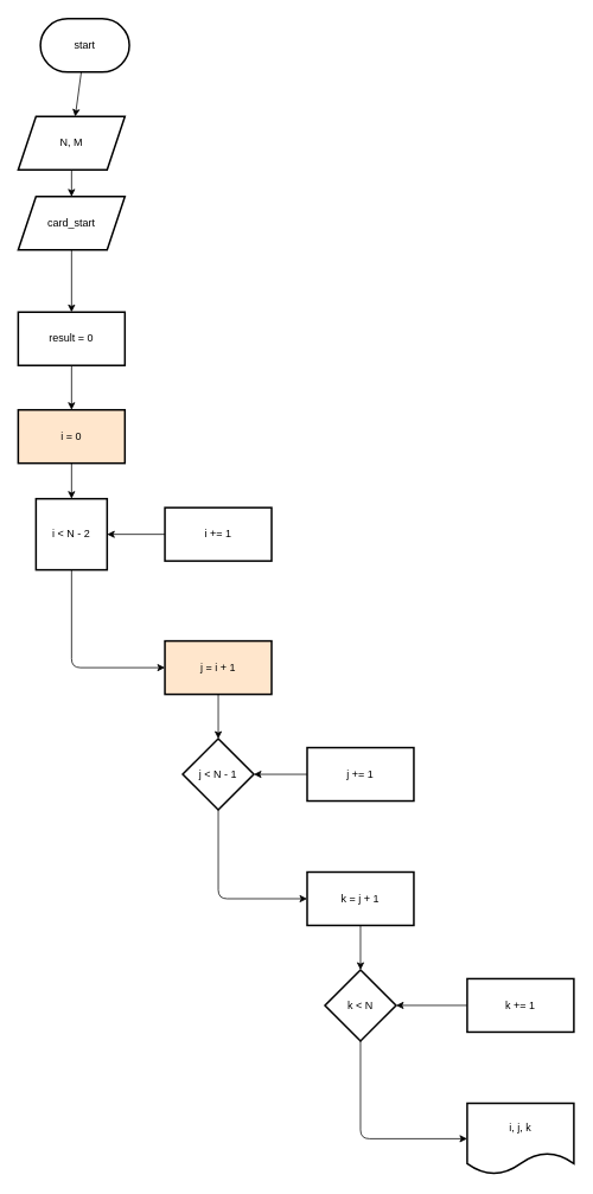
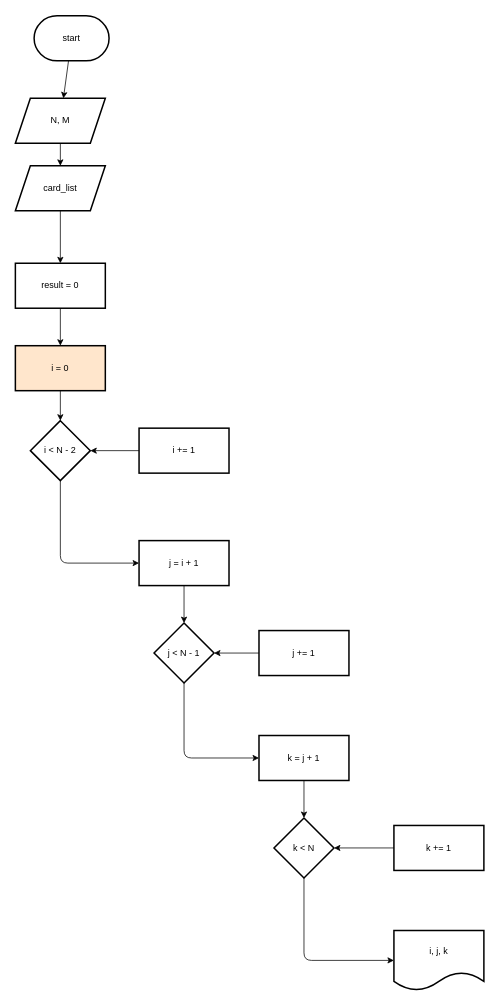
  <mxCell id="0" />
  <mxCell id="1" parent="0" />
  <mxCell id="2" value="" style="edgeStyle=none;html=1;" parent="1" source="3" target="5" edge="1"><mxGeometry relative="1" as="geometry" /></mxCell>
  <mxCell id="3" value="start" style="strokeWidth=2;html=1;shape=mxgraph.flowchart.terminator;whiteSpace=wrap;" parent="1" vertex="1"><mxGeometry x="45" y="20" width="100" height="60" as="geometry" /></mxCell>
  <mxCell id="4" value="" style="edgeStyle=none;html=1;" parent="1" source="5" target="7" edge="1"><mxGeometry relative="1" as="geometry" /></mxCell>
  <mxCell id="5" value="N, M" style="shape=parallelogram;perimeter=parallelogramPerimeter;whiteSpace=wrap;html=1;fixedSize=1;strokeWidth=2;" parent="1" vertex="1"><mxGeometry x="20" y="130" width="120" height="60" as="geometry" /></mxCell>
  <mxCell id="6" value="" style="edgeStyle=none;html=1;" parent="1" source="7" target="9" edge="1"><mxGeometry relative="1" as="geometry" /></mxCell>
- <mxCell id="7" value="card_start" style="shape=parallelogram;perimeter=parallelogramPerimeter;whiteSpace=wrap;html=1;fixedSize=1;strokeWidth=2;" parent="1" vertex="1"><mxGeometry x="20" y="220" width="120" height="60" as="geometry" /></mxCell>
+ <mxCell id="7" value="card_list" style="shape=parallelogram;perimeter=parallelogramPerimeter;whiteSpace=wrap;html=1;fixedSize=1;strokeWidth=2;" parent="1" vertex="1"><mxGeometry x="20" y="220" width="120" height="60" as="geometry" /></mxCell>
  <mxCell id="8" value="" style="edgeStyle=none;html=1;" edge="1" parent="1" source="9" target="11"><mxGeometry relative="1" as="geometry" /></mxCell>
  <mxCell id="9" value="result = 0" style="whiteSpace=wrap;html=1;strokeWidth=2;" parent="1" vertex="1"><mxGeometry x="20" y="350" width="120" height="60" as="geometry" /></mxCell>
  <mxCell id="10" value="" style="edgeStyle=none;html=1;" edge="1" parent="1" source="11" target="13"><mxGeometry relative="1" as="geometry" /></mxCell>
  <mxCell id="11" value="i = 0" style="whiteSpace=wrap;html=1;strokeWidth=2;fillColor=#ffe6cc;" vertex="1" parent="1"><mxGeometry x="20" y="460" width="120" height="60" as="geometry" /></mxCell>
  <mxCell id="12" value="" style="edgeStyle=none;html=1;" edge="1" parent="1" source="13" target="17"><mxGeometry relative="1" as="geometry"><Array as="points"><mxPoint x="80" y="750" /></Array></mxGeometry></mxCell>
- <mxCell id="13" value="i &amp;lt; N - 2" style="whiteSpace=wrap;html=1;strokeWidth=2;rounded=0;" vertex="1" parent="1"><mxGeometry x="40" y="560" width="80" height="80" as="geometry" /></mxCell>
+ <mxCell id="13" value="i &amp;lt; N - 2" style="rhombus;whiteSpace=wrap;html=1;strokeWidth=2;" vertex="1" parent="1"><mxGeometry x="40" y="560" width="80" height="80" as="geometry" /></mxCell>
  <mxCell id="14" value="" style="edgeStyle=none;html=1;" edge="1" parent="1" source="15" target="13"><mxGeometry relative="1" as="geometry" /></mxCell>
  <mxCell id="15" value="i += 1" style="whiteSpace=wrap;html=1;strokeWidth=2;" vertex="1" parent="1"><mxGeometry x="185" y="570" width="120" height="60" as="geometry" /></mxCell>
  <mxCell id="16" value="" style="edgeStyle=none;html=1;" edge="1" parent="1" source="17" target="19"><mxGeometry relative="1" as="geometry" /></mxCell>
- <mxCell id="17" value="j = i + 1" style="whiteSpace=wrap;html=1;strokeWidth=2;fillColor=#ffe6cc;" vertex="1" parent="1"><mxGeometry x="185" y="720" width="120" height="60" as="geometry" /></mxCell>
+ <mxCell id="17" value="j = i + 1" style="whiteSpace=wrap;html=1;strokeWidth=2;" vertex="1" parent="1"><mxGeometry x="185" y="720" width="120" height="60" as="geometry" /></mxCell>
  <mxCell id="18" value="" style="edgeStyle=none;html=1;" edge="1" parent="1" source="19" target="23"><mxGeometry relative="1" as="geometry"><Array as="points"><mxPoint x="245" y="1010" /></Array></mxGeometry></mxCell>
  <mxCell id="19" value="j &amp;lt; N - 1" style="rhombus;whiteSpace=wrap;html=1;strokeWidth=2;" vertex="1" parent="1"><mxGeometry x="205" y="830" width="80" height="80" as="geometry" /></mxCell>
  <mxCell id="20" value="" style="edgeStyle=none;html=1;" edge="1" parent="1" source="21" target="19"><mxGeometry relative="1" as="geometry" /></mxCell>
  <mxCell id="21" value="j += 1" style="whiteSpace=wrap;html=1;strokeWidth=2;" vertex="1" parent="1"><mxGeometry x="345" y="840" width="120" height="60" as="geometry" /></mxCell>
  <mxCell id="22" value="" style="edgeStyle=none;html=1;" edge="1" parent="1" source="23" target="25"><mxGeometry relative="1" as="geometry" /></mxCell>
  <mxCell id="23" value="k = j + 1" style="whiteSpace=wrap;html=1;strokeWidth=2;" vertex="1" parent="1"><mxGeometry x="345" y="980" width="120" height="60" as="geometry" /></mxCell>
  <mxCell id="24" value="" style="edgeStyle=none;html=1;" edge="1" parent="1" source="25" target="28"><mxGeometry relative="1" as="geometry"><Array as="points"><mxPoint x="405" y="1280" /></Array></mxGeometry></mxCell>
  <mxCell id="25" value="k &amp;lt; N" style="rhombus;whiteSpace=wrap;html=1;strokeWidth=2;" vertex="1" parent="1"><mxGeometry x="365" y="1090" width="80" height="80" as="geometry" /></mxCell>
  <mxCell id="26" value="" style="edgeStyle=none;html=1;" edge="1" parent="1" source="27" target="25"><mxGeometry relative="1" as="geometry" /></mxCell>
  <mxCell id="27" value="k += 1" style="whiteSpace=wrap;html=1;strokeWidth=2;" vertex="1" parent="1"><mxGeometry x="525" y="1100" width="120" height="60" as="geometry" /></mxCell>
  <mxCell id="28" value="i, j, k" style="shape=document;whiteSpace=wrap;html=1;boundedLbl=1;strokeWidth=2;" vertex="1" parent="1"><mxGeometry x="525" y="1240" width="120" height="80" as="geometry" /></mxCell>
